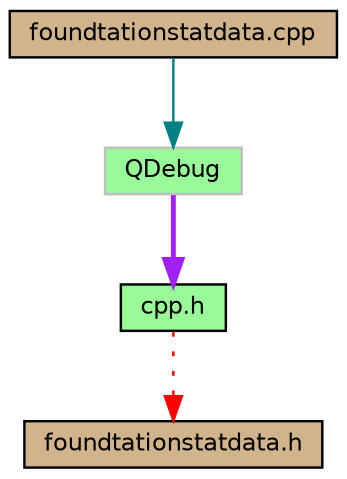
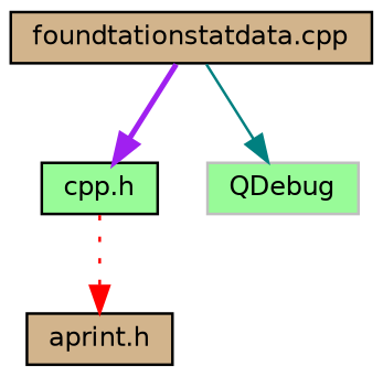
  digraph {
    node [color=black fillcolor=tan fontname=Helvetica fontsize=10 shape=record style=filled]
    edge [fontname=Helvetica fontsize=10 labelfontname=Helvetica labelfontsize=10]
    n1 [fontcolor=black height=0.2 label="foundtationstatdata.cpp" width=0.4]
    n2 [fillcolor=palegreen height=0.2 label="cpp.h" width=0.4]
    n3 [color=grey75 fillcolor=palegreen height=0.2 label=QDebug width=0.4]
-   n4 [height=0.2 label="foundtationstatdata.h" width=0.4]
-   n3 -> n2 [color=purple style=bold]
+   n4 [height=0.2 label="aprint.h" width=0.4]
+   n1 -> n2 [color=purple style=bold]
    n1 -> n3 [color=teal style=solid]
    n2 -> n4 [color=red style=dotted]
  }
